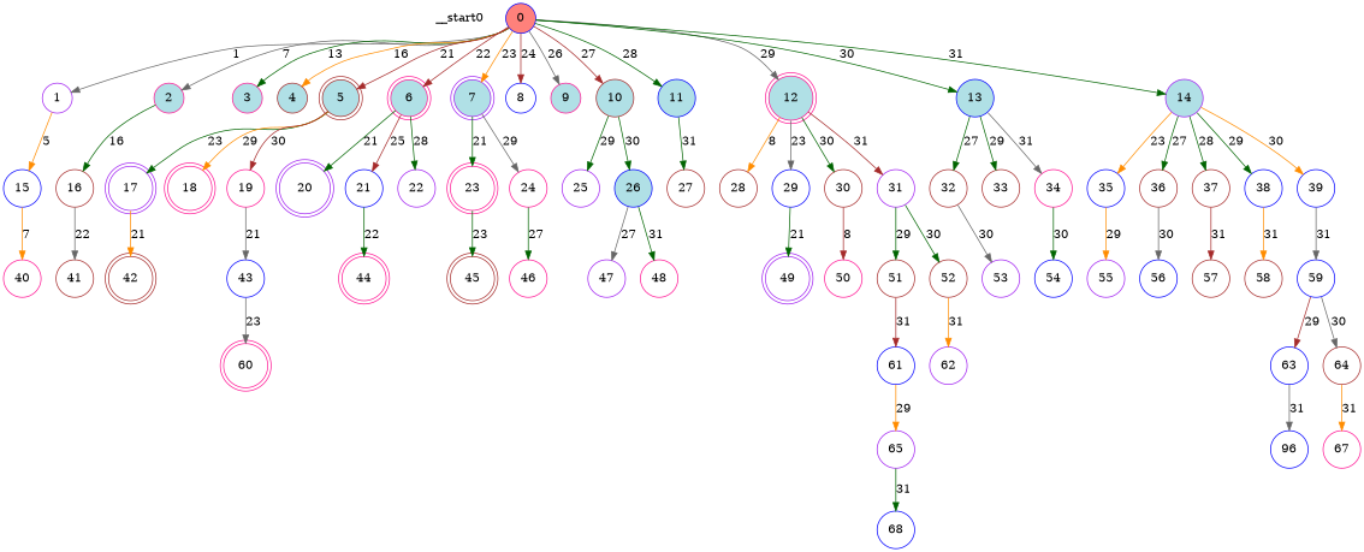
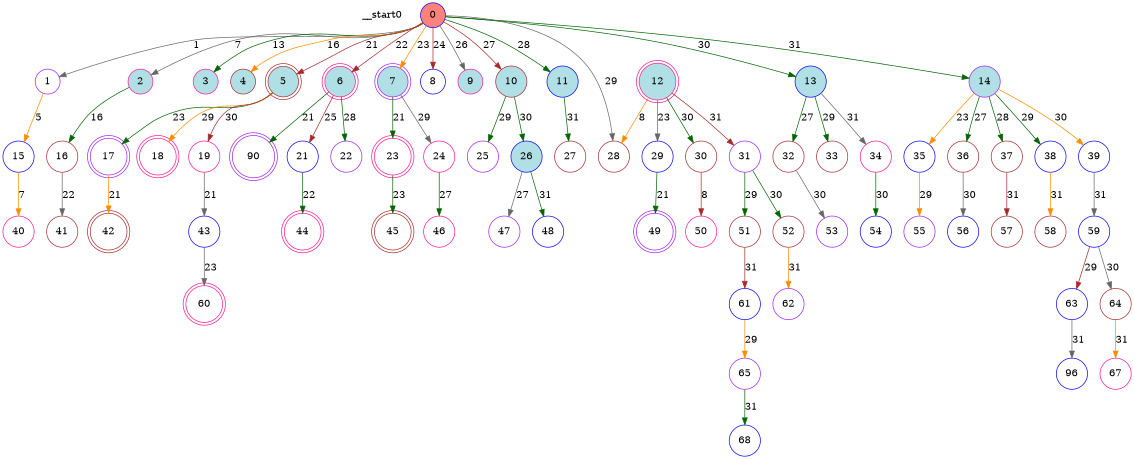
  digraph {
    rankdir=TB
    node [color=brown shape=circle fillcolor=white style=filled]
    edge [color=darkgreen]
    __start0 [shape=none fillcolor="" style=""]
    n2 [color=blue fillcolor="#ff817b" label=0]
    n3 [color=purple label=1]
    n4 [color=deeppink fillcolor=powderblue label=2]
    n5 [color=deeppink fillcolor=powderblue label=3]
    n6 [fillcolor=powderblue label=4]
    n7 [fillcolor=powderblue label=5 shape=doublecircle style="rounded,filled"]
    n8 [color=deeppink fillcolor=powderblue label=6 shape=doublecircle style="rounded,filled"]
    n9 [color=purple fillcolor=powderblue label=7 shape=doublecircle style="rounded,filled"]
    n10 [color=blue label=8]
    n11 [color=deeppink fillcolor=powderblue label=9]
    n12 [fillcolor=powderblue label=10]
    n13 [color=blue fillcolor=powderblue label=11]
    n14 [color=deeppink fillcolor=powderblue label=12 shape=doublecircle style="rounded,filled"]
    n15 [color=blue fillcolor=powderblue label=13]
    n16 [color=purple fillcolor=powderblue label=14]
    n17 [color=blue label=15]
    n18 [label=16]
    n19 [color=purple label=17 shape=doublecircle style="rounded,filled"]
    n20 [color=deeppink label=18 shape=doublecircle style="rounded,filled"]
    n21 [color=deeppink label=19]
-   n22 [color=purple label=20 shape=doublecircle style="rounded,filled"]
+   n22 [color=purple label=90 shape=doublecircle style="rounded,filled"]
    n23 [color=blue label=21]
    n24 [color=purple label=22]
    n25 [color=deeppink label=23 shape=doublecircle style="rounded,filled"]
    n26 [color=deeppink label=24]
    n27 [color=purple label=25]
    n28 [color=blue fillcolor=powderblue label=26]
    n29 [label=27]
    n30 [label=28]
    n31 [color=blue label=29]
    n32 [label=30]
    n33 [color=purple label=31]
    n34 [label=32]
    n35 [label=33]
    n36 [color=deeppink label=34]
    n37 [color=blue label=35]
    n38 [label=36]
    n39 [label=37]
    n40 [color=blue label=38]
    n41 [color=blue label=39]
    n42 [color=deeppink label=40]
    n43 [label=41]
    n44 [label=42 shape=doublecircle style="rounded,filled"]
    n45 [color=blue label=43]
    n46 [color=deeppink label=44 shape=doublecircle style="rounded,filled"]
    n47 [label=45 shape=doublecircle style="rounded,filled"]
    n48 [color=deeppink label=46]
    n49 [color=purple label=47]
-   n50 [color=deeppink label=48]
+   n50 [color=blue label=48]
    n51 [color=purple label=49 shape=doublecircle style="rounded,filled"]
    n52 [color=deeppink label=50]
    n53 [label=51]
    n54 [label=52]
    n55 [color=purple label=53]
    n56 [color=blue label=54]
    n57 [color=purple label=55]
    n58 [color=blue label=56]
    n59 [label=57]
    n60 [label=58]
    n61 [color=blue label=59]
    n62 [color=deeppink label=60 shape=doublecircle style="rounded,filled"]
    n63 [color=blue label=61]
    n64 [color=purple label=62]
    n65 [color=blue label=63]
    n66 [label=64]
    n67 [color=purple label=65]
    n68 [color=blue label=96]
    n69 [color=deeppink label=67]
    n70 [color=blue label=68]
    n2 -> n3 [color=gray40 label=1]
    n2 -> n4 [color=gray40 label=7]
    n2 -> n5 [label=13]
    n2 -> n6 [color=darkorange label=16]
    n2 -> n7 [color=brown label=21]
    n2 -> n8 [color=brown label=22]
    n2 -> n9 [color=darkorange label=23]
    n2 -> n10 [color=brown label=24]
    n2 -> n11 [color=gray40 label=26]
    n2 -> n12 [color=brown label=27]
    n2 -> n13 [label=28]
-   n2 -> n14 [color=gray40 label=29]
+   n2 -> n30 [color=gray40 label=29]
    n2 -> n15 [label=30]
    n2 -> n16 [label=31]
    n3 -> n17 [color=darkorange label=5]
    n4 -> n18 [label=16]
    n7 -> n19 [label=23]
    n7 -> n20 [color=darkorange label=29]
    n7 -> n21 [color=brown label=30]
    n8 -> n22 [label=21]
    n8 -> n23 [color=brown label=25]
    n8 -> n24 [label=28]
    n9 -> n25 [label=21]
    n9 -> n26 [color=gray40 label=29]
    n12 -> n27 [label=29]
    n12 -> n28 [label=30]
    n13 -> n29 [label=31]
    n14 -> n30 [color=darkorange label=8]
    n14 -> n31 [color=gray40 label=23]
    n14 -> n32 [label=30]
    n14 -> n33 [color=brown label=31]
    n15 -> n34 [label=27]
    n15 -> n35 [label=29]
    n15 -> n36 [color=gray40 label=31]
    n16 -> n37 [color=darkorange label=23]
    n16 -> n38 [label=27]
    n16 -> n39 [label=28]
    n16 -> n40 [label=29]
    n16 -> n41 [color=darkorange label=30]
    n17 -> n42 [color=darkorange label=7]
    n18 -> n43 [color=gray40 label=22]
    n19 -> n44 [color=darkorange label=21]
    n21 -> n45 [color=gray40 label=21]
    n23 -> n46 [label=22]
    n25 -> n47 [label=23]
    n26 -> n48 [label=27]
    n28 -> n49 [color=gray40 label=27]
    n28 -> n50 [label=31]
    n31 -> n51 [label=21]
    n32 -> n52 [color=brown label=8]
    n33 -> n53 [label=29]
    n33 -> n54 [label=30]
    n34 -> n55 [color=gray40 label=30]
    n36 -> n56 [label=30]
    n37 -> n57 [color=darkorange label=29]
    n38 -> n58 [color=gray40 label=30]
    n39 -> n59 [color=brown label=31]
    n40 -> n60 [color=darkorange label=31]
    n41 -> n61 [color=gray40 label=31]
    n45 -> n62 [color=gray40 label=23]
    n53 -> n63 [color=brown label=31]
    n54 -> n64 [color=darkorange label=31]
    n61 -> n65 [color=brown label=29]
    n61 -> n66 [color=gray40 label=30]
    n63 -> n67 [color=darkorange label=29]
    n65 -> n68 [color=gray40 label=31]
    n66 -> n69 [color=darkorange label=31]
    n67 -> n70 [label=31]
  }
